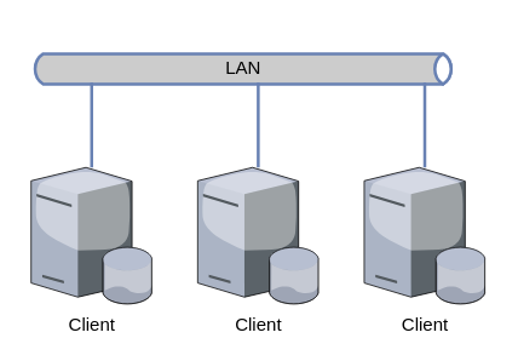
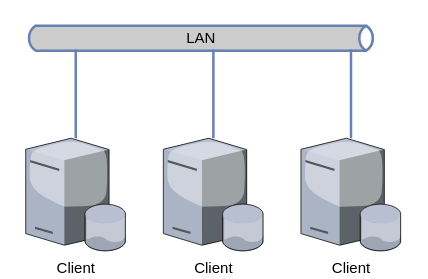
  <mxCell id="0" />
  <mxCell id="1" parent="0" />
  <mxCell id="2" value="Client" style="verticalLabelPosition=bottom;aspect=fixed;html=1;verticalAlign=top;strokeColor=none;align=center;outlineConnect=0;shape=mxgraph.citrix.database_server;" parent="1" vertex="1"><mxGeometry x="20" y="110" width="80" height="90" as="geometry" /></mxCell>
  <mxCell id="3" value="Client" style="verticalLabelPosition=bottom;aspect=fixed;html=1;verticalAlign=top;strokeColor=none;align=center;outlineConnect=0;shape=mxgraph.citrix.database_server;" parent="1" vertex="1"><mxGeometry x="130" y="110" width="80" height="90" as="geometry" /></mxCell>
  <mxCell id="4" value="Client" style="verticalLabelPosition=bottom;aspect=fixed;html=1;verticalAlign=top;strokeColor=none;align=center;outlineConnect=0;shape=mxgraph.citrix.database_server;" parent="1" vertex="1"><mxGeometry x="240" y="110" width="80" height="90" as="geometry" /></mxCell>
- <mxCell id="5" value="&lt;font color=&quot;#000000&quot;&gt;LAN&lt;/font&gt;" style="html=1;fillColor=#CCCCCC;strokeColor=#6881B3;gradientColor=none;gradientDirection=north;strokeWidth=2;shape=mxgraph.networks.bus;gradientColor=none;gradientDirection=north;fontColor=#ffffff;perimeter=backbonePerimeter;backboneSize=20;" parent="1" vertex="1"><mxGeometry x="20" y="35" width="280" height="20" as="geometry" /></mxCell>
+ <mxCell id="5" value="&lt;font color=&quot;#000000&quot;&gt;LAN&lt;/font&gt;" style="html=1;fillColor=#CCCCCC;strokeColor=#6881B3;gradientColor=none;gradientDirection=north;strokeWidth=2;shape=mxgraph.networks.bus;gradientColor=none;gradientDirection=north;fontColor=#ffffff;perimeter=backbonePerimeter;backboneSize=20;" parent="1" vertex="1"><mxGeometry x="20" y="20" width="280" height="20" as="geometry" /></mxCell>
  <mxCell id="6" value="" style="strokeColor=#6881B3;edgeStyle=none;rounded=0;endArrow=none;html=1;strokeWidth=2;" parent="1" source="2" target="5" edge="1"><mxGeometry relative="1" as="geometry"><mxPoint x="60" y="100" as="sourcePoint" /></mxGeometry></mxCell>
  <mxCell id="7" value="" style="strokeColor=#6881B3;edgeStyle=none;rounded=0;endArrow=none;html=1;strokeWidth=2;" parent="1" source="3" target="5" edge="1"><mxGeometry relative="1" as="geometry"><mxPoint x="120" y="100" as="sourcePoint" /></mxGeometry></mxCell>
  <mxCell id="8" value="" style="strokeColor=#6881B3;edgeStyle=none;rounded=0;endArrow=none;html=1;strokeWidth=2;" parent="1" source="4" target="5" edge="1"><mxGeometry relative="1" as="geometry"><mxPoint x="240" y="100" as="sourcePoint" /></mxGeometry></mxCell>
